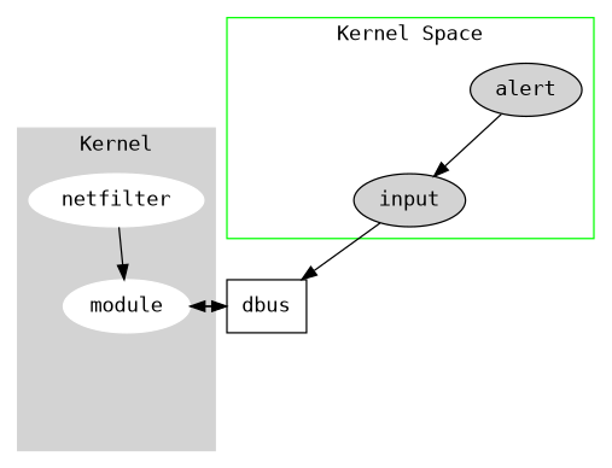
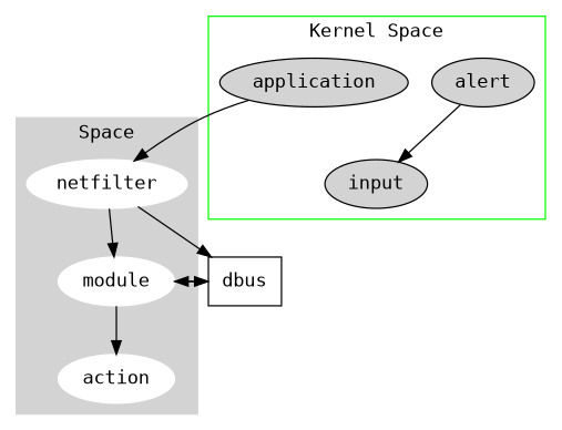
  digraph {
    fontname="DejaVu Sans Mono"
    node [fontname="DejaVu Sans Mono" style=filled]
    edge [fontname="DejaVu Sans Mono"]
    netfilter [color=white]
    module [color=white]
+   action [color=white]
    alert
    input
+   application
    dbus [shape=box style=""]
    subgraph cluster_1 {
      color=lightgrey
-     label=Kernel
+     label=Space
      style=filled
      netfilter
      module
+     action
    }
    subgraph cluster_2 {
      color=green
      label="Kernel Space"
      alert
      input
+     application
    }
    netfilter -> module
+   module -> action
    module -> dbus
    alert -> input
-   input -> dbus
+   netfilter -> dbus
+   application -> netfilter
    dbus -> module
  }
